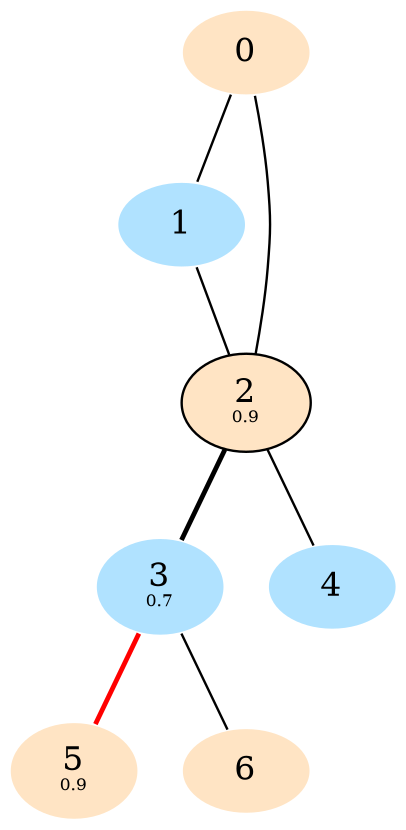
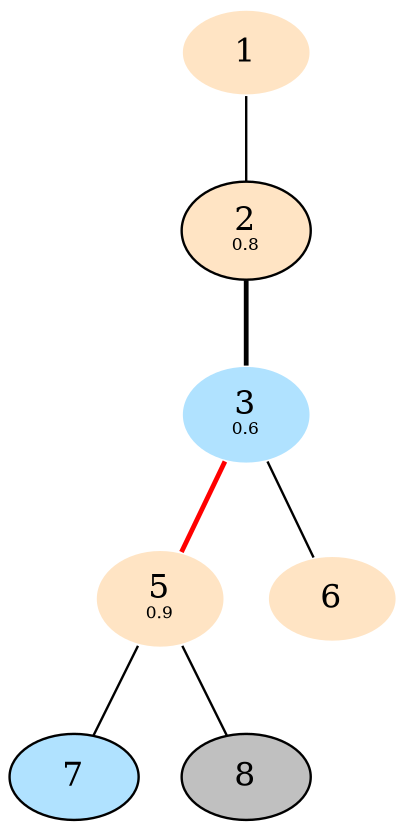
  graph {
    node [color=white family=0 fillcolor=bisque style=filled]
-   0 [pop=10]
-   1 [fillcolor=lightskyblue1 pop=10]
-   n3 [capital=t color=black hold=0.9 label=<2<br/><font point-size="7">0.9</font>> pop=60]
-   n4 [family=1 fillcolor=lightskyblue1 hold=0.7 label=<3<br/><font point-size="7">0.7</font>>]
-   4 [family=1 fillcolor=lightskyblue1]
+   1 [pop=10]
+   n3 [capital=t color=black hold=0.9 label=<2<br/><font point-size="7">0.8</font>> pop=60]
+   n4 [family=1 fillcolor=lightskyblue1 hold=0.7 label=<3<br/><font point-size="7">0.6</font>>]
    n6 [hold=0.6 label=<5<br/><font point-size="7">0.9</font>> pop=50]
    6 [family=1]
-   0 -- 1
-   0 -- n3
+   7 [capital=t color=black family=1 fillcolor=lightskyblue1 hold=0.95]
+   8 [capital=t color=black family=-1 fillcolor=grey]
    1 -- n3
    n3 -- n4 [color=black penwidth=2]
-   n3 -- 4
    n4 -- n6 [color=red penwidth=2]
    n4 -- 6
+   n6 -- 7
+   n6 -- 8
  }
